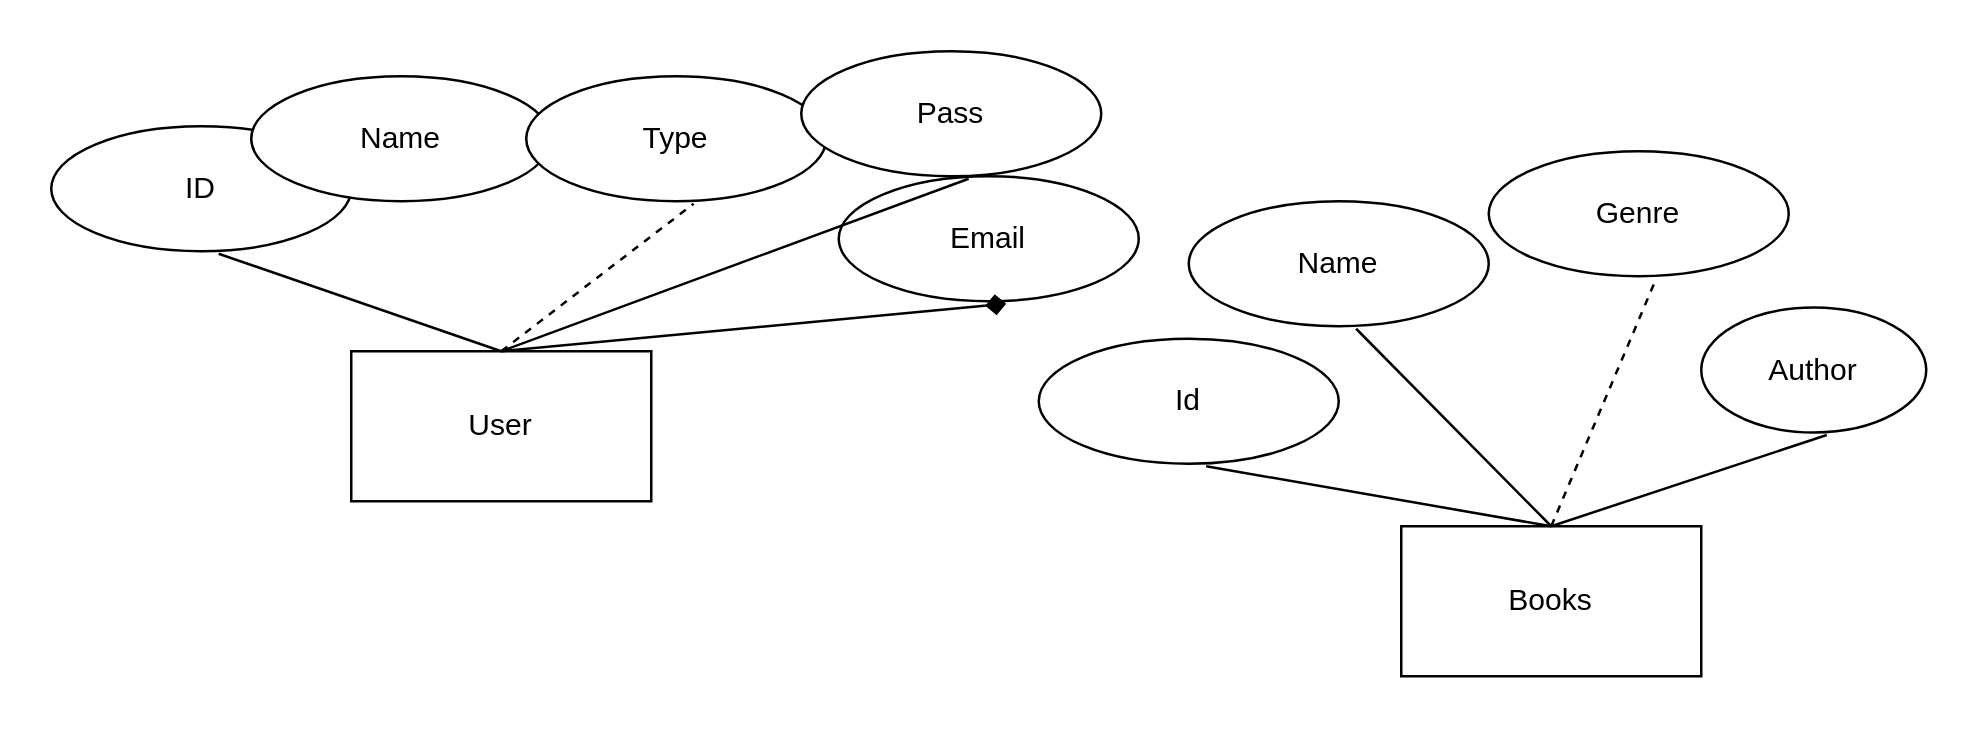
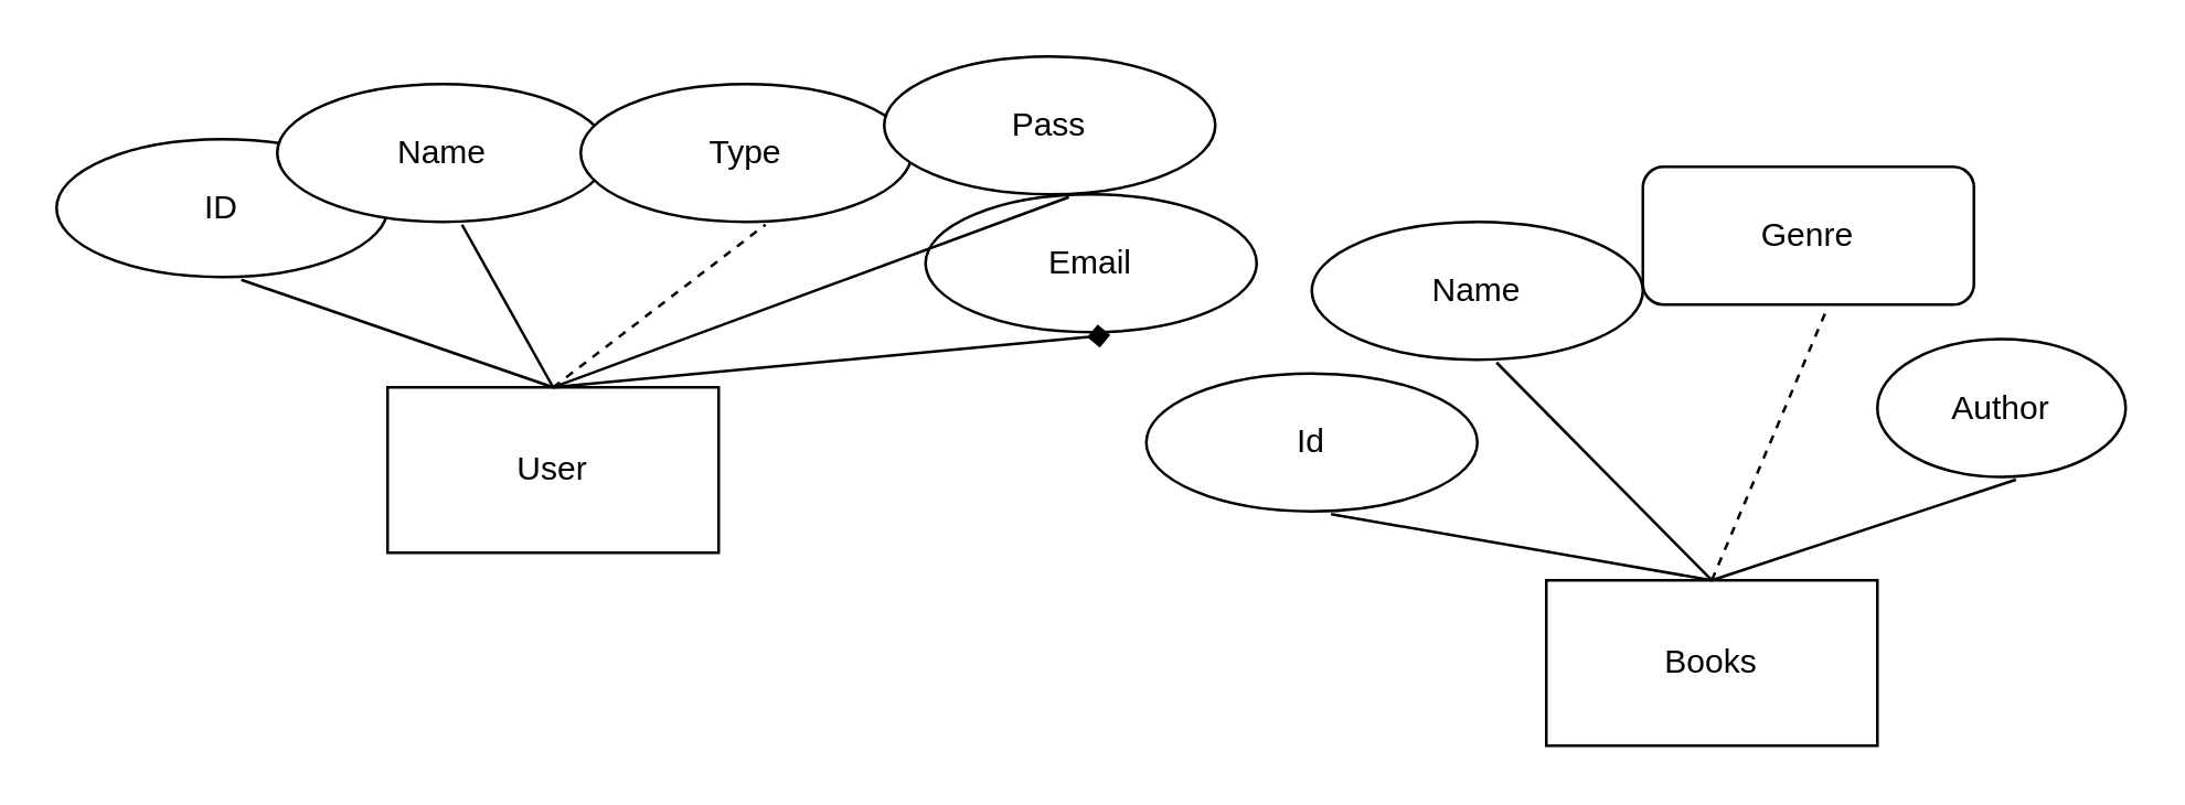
  <mxCell id="0" />
  <mxCell id="1" parent="0" />
  <mxCell id="2" value="User" style="rounded=0;whiteSpace=wrap;html=1;" vertex="1" parent="1"><mxGeometry x="140" y="140" width="120" height="60" as="geometry" /></mxCell>
  <mxCell id="3" value="ID" style="ellipse;whiteSpace=wrap;html=1;" vertex="1" parent="1"><mxGeometry x="20" y="50" width="120" height="50" as="geometry" /></mxCell>
  <mxCell id="4" value="" style="endArrow=none;html=1;rounded=0;entryX=0.558;entryY=1.02;entryDx=0;entryDy=0;entryPerimeter=0;exitX=0.5;exitY=0;exitDx=0;exitDy=0;" edge="1" parent="1" source="2" target="3"><mxGeometry width="50" height="50" relative="1" as="geometry"><mxPoint x="370" y="300" as="sourcePoint" /><mxPoint x="420" y="250" as="targetPoint" /></mxGeometry></mxCell>
  <mxCell id="5" value="Name" style="ellipse;whiteSpace=wrap;html=1;" vertex="1" parent="1"><mxGeometry x="100" y="30" width="120" height="50" as="geometry" /></mxCell>
+ <mxCell id="6" value="" style="endArrow=none;html=1;rounded=0;entryX=0.558;entryY=1.02;entryDx=0;entryDy=0;entryPerimeter=0;exitX=0.5;exitY=0;exitDx=0;exitDy=0;" edge="1" target="5" parent="1" source="2"><mxGeometry width="50" height="50" relative="1" as="geometry"><mxPoint x="280" y="120" as="sourcePoint" /><mxPoint x="500" y="230" as="targetPoint" /></mxGeometry></mxCell>
  <mxCell id="7" value="Type" style="ellipse;whiteSpace=wrap;html=1;" vertex="1" parent="1"><mxGeometry x="210" y="30" width="120" height="50" as="geometry" /></mxCell>
  <mxCell id="8" value="" style="endArrow=none;html=1;rounded=0;entryX=0.558;entryY=1.02;entryDx=0;entryDy=0;entryPerimeter=0;exitX=0.5;exitY=0;exitDx=0;exitDy=0;dashed=1;" edge="1" target="7" parent="1" source="2"><mxGeometry width="50" height="50" relative="1" as="geometry"><mxPoint x="310" y="140" as="sourcePoint" /><mxPoint x="610" y="230" as="targetPoint" /></mxGeometry></mxCell>
  <mxCell id="9" value="Email" style="ellipse;whiteSpace=wrap;html=1;" vertex="1" parent="1"><mxGeometry x="335" y="70" width="120" height="50" as="geometry" /></mxCell>
  <mxCell id="10" value="" style="endArrow=diamond;html=1;rounded=0;entryX=0.558;entryY=1.02;entryDx=0;entryDy=0;entryPerimeter=0;exitX=0.5;exitY=0;exitDx=0;exitDy=0;" edge="1" target="9" parent="1" source="2"><mxGeometry width="50" height="50" relative="1" as="geometry"><mxPoint x="260" y="180" as="sourcePoint" /><mxPoint x="670" y="270" as="targetPoint" /></mxGeometry></mxCell>
  <mxCell id="11" value="Pass" style="ellipse;whiteSpace=wrap;html=1;" vertex="1" parent="1"><mxGeometry x="320" y="20" width="120" height="50" as="geometry" /></mxCell>
  <mxCell id="12" value="" style="endArrow=none;html=1;rounded=0;entryX=0.558;entryY=1.02;entryDx=0;entryDy=0;entryPerimeter=0;" edge="1" target="11" parent="1"><mxGeometry width="50" height="50" relative="1" as="geometry"><mxPoint x="200" y="140" as="sourcePoint" /><mxPoint x="705" y="310" as="targetPoint" /></mxGeometry></mxCell>
  <mxCell id="13" value="Books" style="rounded=0;whiteSpace=wrap;html=1;" vertex="1" parent="1"><mxGeometry x="560" y="210" width="120" height="60" as="geometry" /></mxCell>
  <mxCell id="14" value="Id" style="ellipse;whiteSpace=wrap;html=1;" vertex="1" parent="1"><mxGeometry x="415" y="135" width="120" height="50" as="geometry" /></mxCell>
  <mxCell id="15" value="" style="endArrow=none;html=1;rounded=0;entryX=0.558;entryY=1.02;entryDx=0;entryDy=0;entryPerimeter=0;exitX=0.5;exitY=0;exitDx=0;exitDy=0;" edge="1" target="14" parent="1" source="13"><mxGeometry width="50" height="50" relative="1" as="geometry"><mxPoint x="280" y="205" as="sourcePoint" /><mxPoint x="750" y="335" as="targetPoint" /></mxGeometry></mxCell>
  <mxCell id="16" value="Name&lt;span style=&quot;color: rgba(0, 0, 0, 0); font-family: monospace; font-size: 0px; text-align: start;&quot;&gt;%3CmxGraphModel%3E%3Croot%3E%3CmxCell%20id%3D%220%22%2F%3E%3CmxCell%20id%3D%221%22%20parent%3D%220%22%2F%3E%3CmxCell%20id%3D%222%22%20value%3D%22Id%22%20style%3D%22ellipse%3BwhiteSpace%3Dwrap%3Bhtml%3D1%3B%22%20vertex%3D%221%22%20parent%3D%221%22%3E%3CmxGeometry%20x%3D%22445%22%20y%3D%22175%22%20width%3D%22120%22%20height%3D%2250%22%20as%3D%22geometry%22%2F%3E%3C%2FmxCell%3E%3CmxCell%20id%3D%223%22%20value%3D%22%22%20style%3D%22endArrow%3Dnone%3Bhtml%3D1%3Brounded%3D0%3BentryX%3D0.558%3BentryY%3D1.02%3BentryDx%3D0%3BentryDy%3D0%3BentryPerimeter%3D0%3BexitX%3D0.5%3BexitY%3D0%3BexitDx%3D0%3BexitDy%3D0%3B%22%20edge%3D%221%22%20target%3D%222%22%20parent%3D%221%22%3E%3CmxGeometry%20width%3D%2250%22%20height%3D%2250%22%20relative%3D%221%22%20as%3D%22geometry%22%3E%3CmxPoint%20x%3D%22650%22%20y%3D%22250%22%20as%3D%22sourcePoint%22%2F%3E%3CmxPoint%20x%3D%22780%22%20y%3D%22375%22%20as%3D%22targetPoint%22%2F%3E%3C%2FmxGeometry%3E%3C%2FmxCell%3E%3C%2Froot%3E%3C%2FmxGraphModel%3E&lt;/span&gt;" style="ellipse;whiteSpace=wrap;html=1;" vertex="1" parent="1"><mxGeometry x="475" y="80" width="120" height="50" as="geometry" /></mxCell>
  <mxCell id="17" value="" style="endArrow=none;html=1;rounded=0;entryX=0.558;entryY=1.02;entryDx=0;entryDy=0;entryPerimeter=0;exitX=0.5;exitY=0;exitDx=0;exitDy=0;" edge="1" parent="1" target="16" source="13"><mxGeometry width="50" height="50" relative="1" as="geometry"><mxPoint x="680" y="155" as="sourcePoint" /><mxPoint x="810" y="280" as="targetPoint" /></mxGeometry></mxCell>
- <mxCell id="18" value="Genre" style="ellipse;whiteSpace=wrap;html=1;" vertex="1" parent="1"><mxGeometry x="595" y="60" width="120" height="50" as="geometry" /></mxCell>
+ <mxCell id="18" value="Genre" style="whiteSpace=wrap;html=1;rounded=1;" vertex="1" parent="1"><mxGeometry x="595" y="60" width="120" height="50" as="geometry" /></mxCell>
  <mxCell id="19" value="" style="endArrow=none;html=1;rounded=0;entryX=0.558;entryY=1.02;entryDx=0;entryDy=0;entryPerimeter=0;exitX=0.5;exitY=0;exitDx=0;exitDy=0;dashed=1;" edge="1" parent="1" target="18" source="13"><mxGeometry width="50" height="50" relative="1" as="geometry"><mxPoint x="620" y="200" as="sourcePoint" /><mxPoint x="895" y="270" as="targetPoint" /></mxGeometry></mxCell>
  <mxCell id="20" value="Author" style="ellipse;whiteSpace=wrap;html=1;" vertex="1" parent="1"><mxGeometry x="680" y="122.5" width="90" height="50" as="geometry" /></mxCell>
  <mxCell id="21" value="" style="endArrow=none;html=1;rounded=0;entryX=0.558;entryY=1.02;entryDx=0;entryDy=0;entryPerimeter=0;exitX=0.5;exitY=0;exitDx=0;exitDy=0;" edge="1" parent="1" target="20" source="13"><mxGeometry width="50" height="50" relative="1" as="geometry"><mxPoint x="885" y="197.5" as="sourcePoint" /><mxPoint x="1015" y="322.5" as="targetPoint" /></mxGeometry></mxCell>
